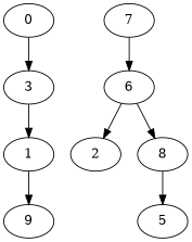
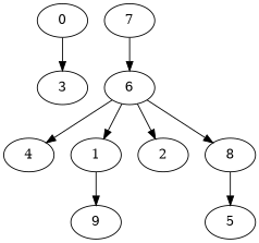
  strict digraph {
    0
    3
    6
+   4
    1
    2
    8
    9
    7
    5
    0 -> 3
-   3 -> 1
+   6 -> 4
+   6 -> 1
    6 -> 2
    6 -> 8
    1 -> 9
    8 -> 5
    7 -> 6
  }
